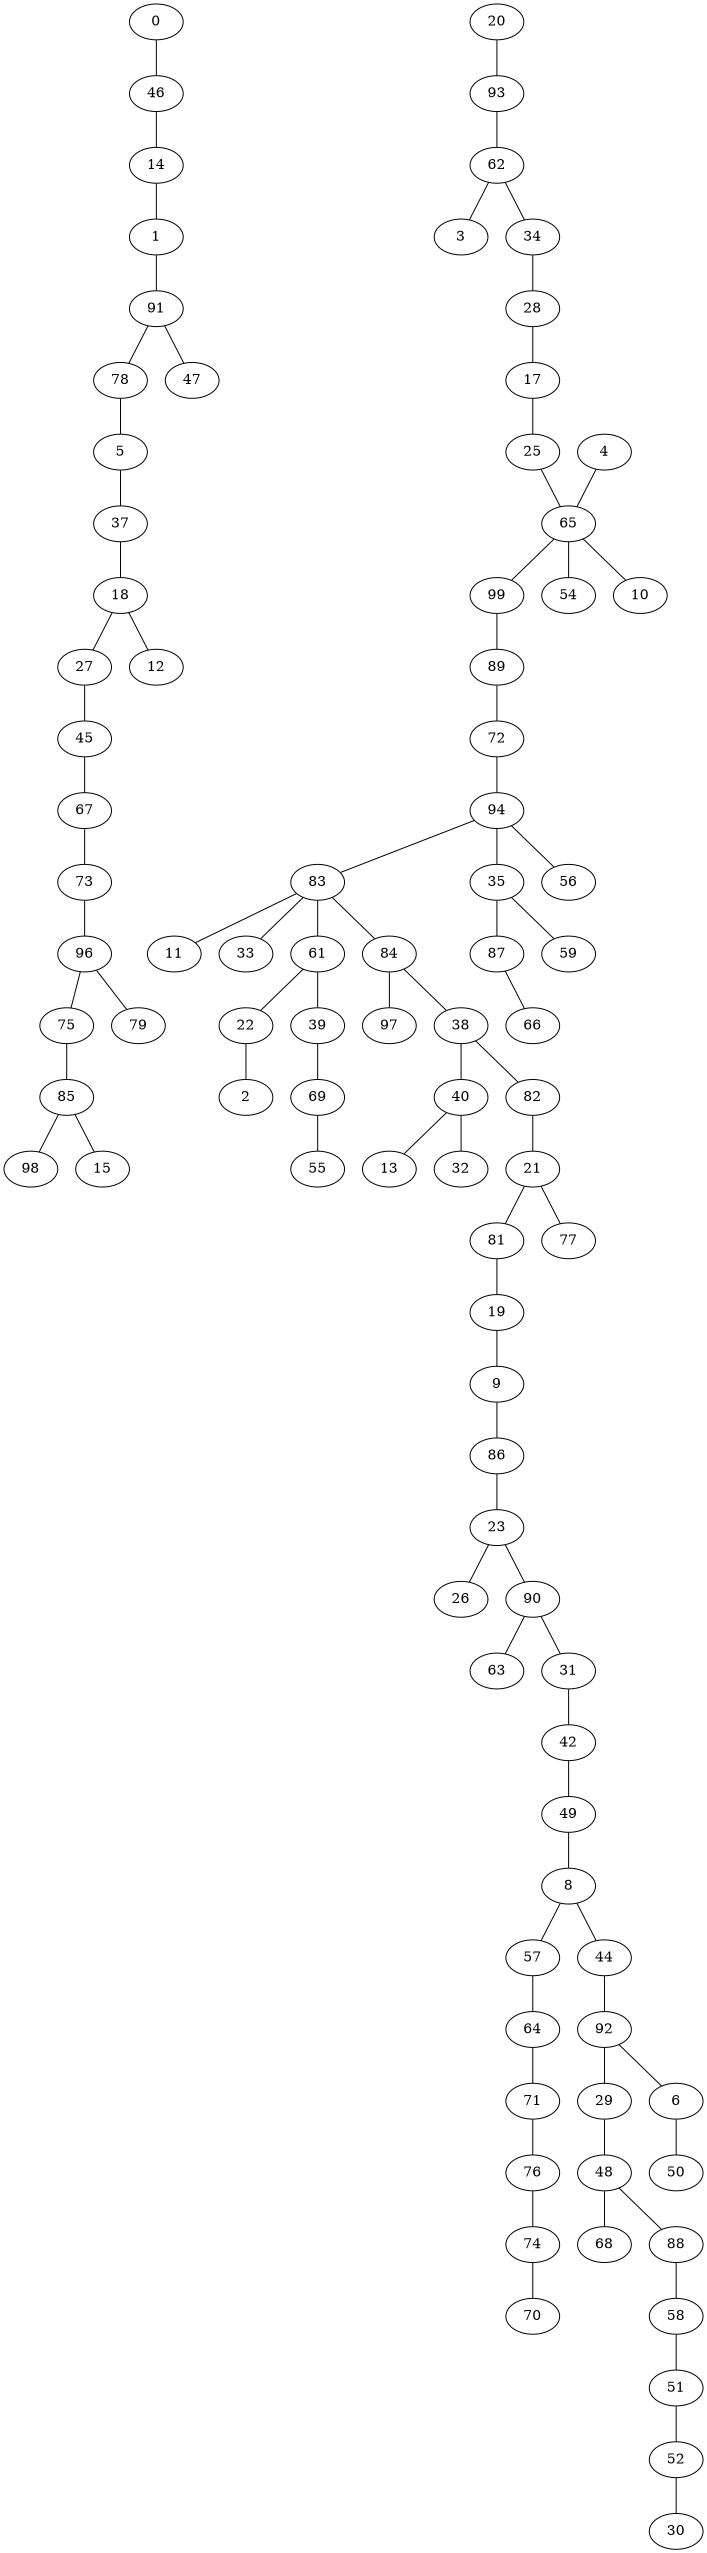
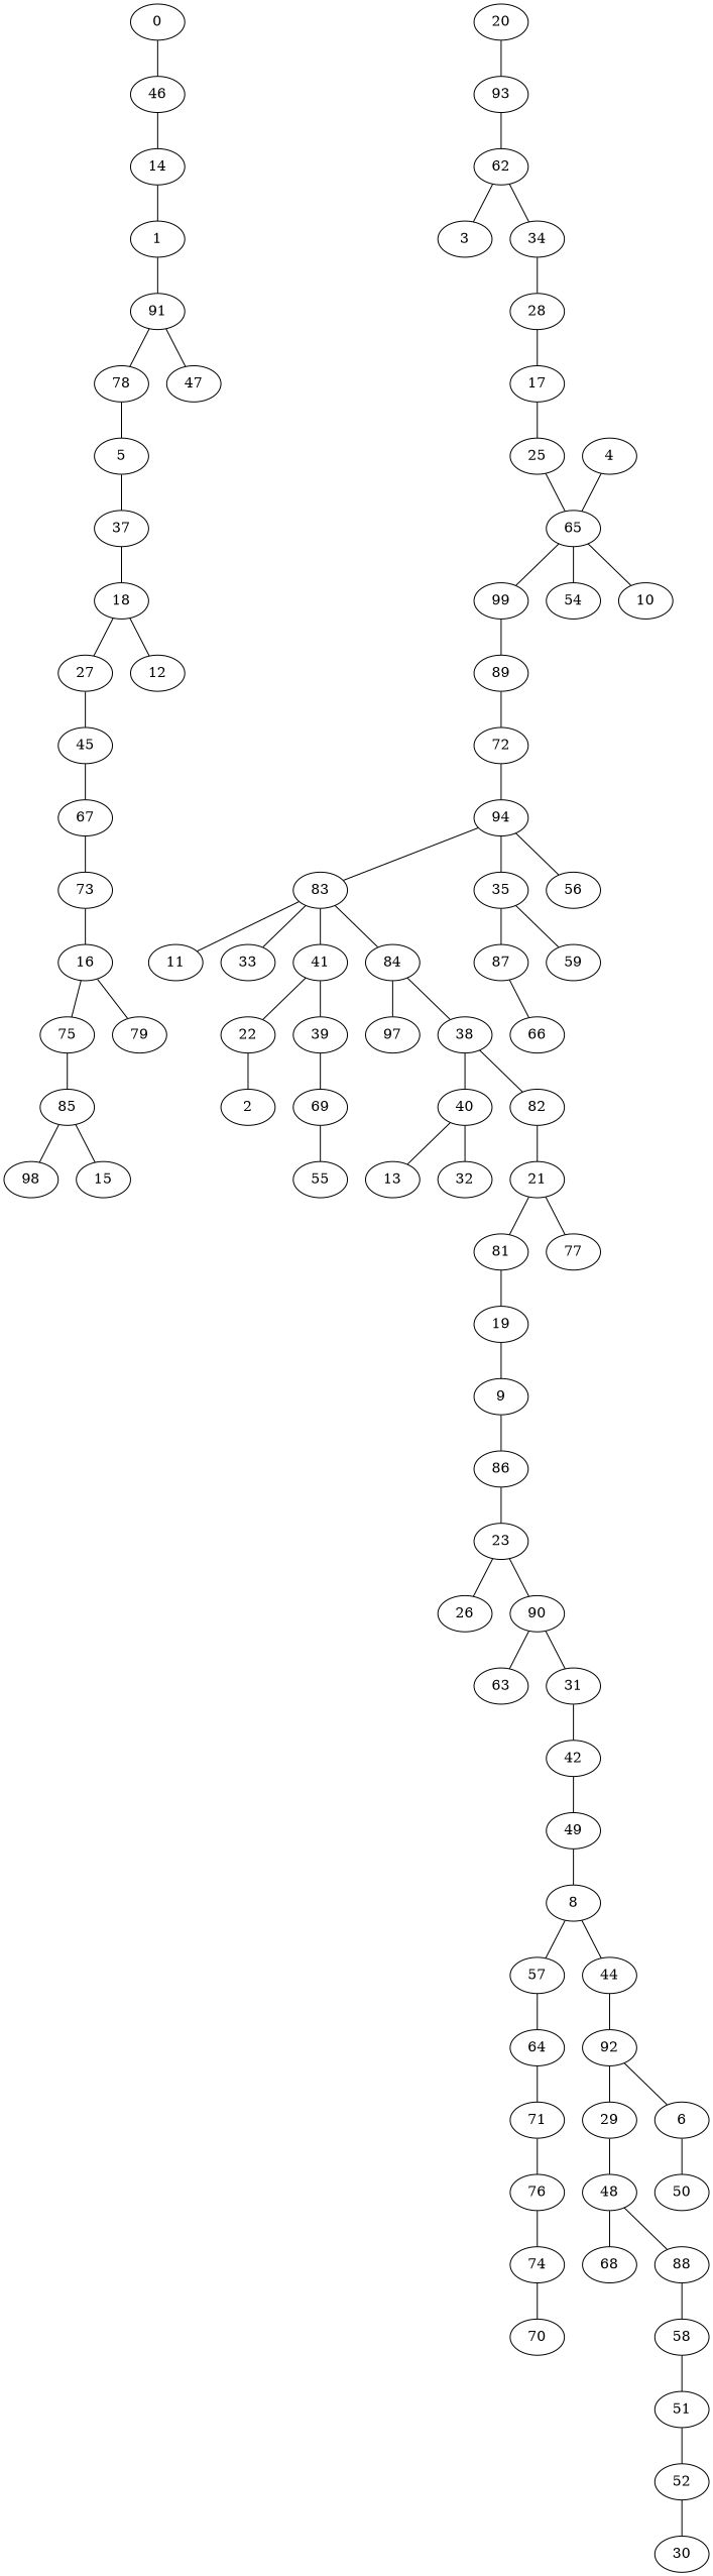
  graph {
    fontname="DejaVu Serif"
    node [fontname="DejaVu Serif"]
    edge [fontname="DejaVu Serif"]
    0
    46
    14
    1
    91
    78
    47
    5
    37
    18
    27
    12
    45
    67
    73
-   16 [label=96]
+   16
    75
    79
    85
    98
    15
    20
    93
    62
    3
    34
    28
    17
    25
    65
    4
    99
    54
    10
    89
    72
    94
    83
    35
    56
    11
    33
-   41 [label=61]
+   41
    84
    87
    59
    22
    39
    97
    38
    2
    69
    55
    40
    82
    13
    32
    21
    81
    77
    19
    9
    86
    23
    26
    90
    63
    31
    42
    49
    8
    57
    44
    64
    71
    76
    92
    74
    70
    29
    6
    48
    50
    68
    88
    58
    51
    52
    30
    66
    0 -- 46
    46 -- 14
    14 -- 1
    1 -- 91
    91 -- 78
    91 -- 47
    78 -- 5
    5 -- 37
    37 -- 18
    18 -- 27
    18 -- 12
    27 -- 45
    45 -- 67
    67 -- 73
    73 -- 16
    16 -- 75
    16 -- 79
    75 -- 85
    85 -- 98
    85 -- 15
    20 -- 93
    93 -- 62
    62 -- 3
    62 -- 34
    34 -- 28
    28 -- 17
    17 -- 25
    25 -- 65
    65 -- 99
    65 -- 54
    65 -- 10
    4 -- 65
    99 -- 89
    89 -- 72
    72 -- 94
    94 -- 83
    94 -- 35
    94 -- 56
    83 -- 11
    83 -- 33
    83 -- 41
    83 -- 84
    35 -- 87
    35 -- 59
    41 -- 22
    41 -- 39
    84 -- 97
    84 -- 38
    87 -- 66
    22 -- 2
    39 -- 69
    38 -- 40
    38 -- 82
    69 -- 55
    40 -- 13
    40 -- 32
    82 -- 21
    21 -- 81
    21 -- 77
    81 -- 19
    19 -- 9
    9 -- 86
    86 -- 23
    23 -- 26
    23 -- 90
    90 -- 63
    90 -- 31
    31 -- 42
    42 -- 49
    49 -- 8
    8 -- 57
    8 -- 44
    57 -- 64
    44 -- 92
    64 -- 71
    71 -- 76
    76 -- 74
    92 -- 29
    92 -- 6
    74 -- 70
    29 -- 48
    6 -- 50
    48 -- 68
    48 -- 88
    88 -- 58
    58 -- 51
    51 -- 52
    52 -- 30
  }
